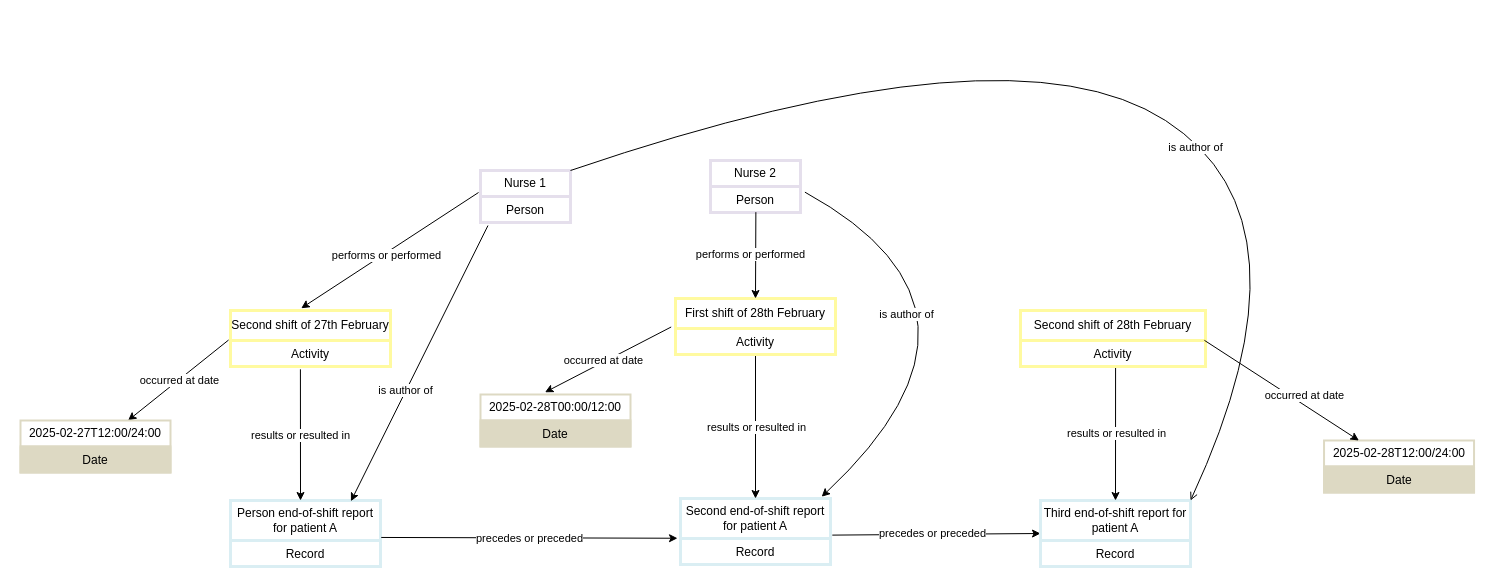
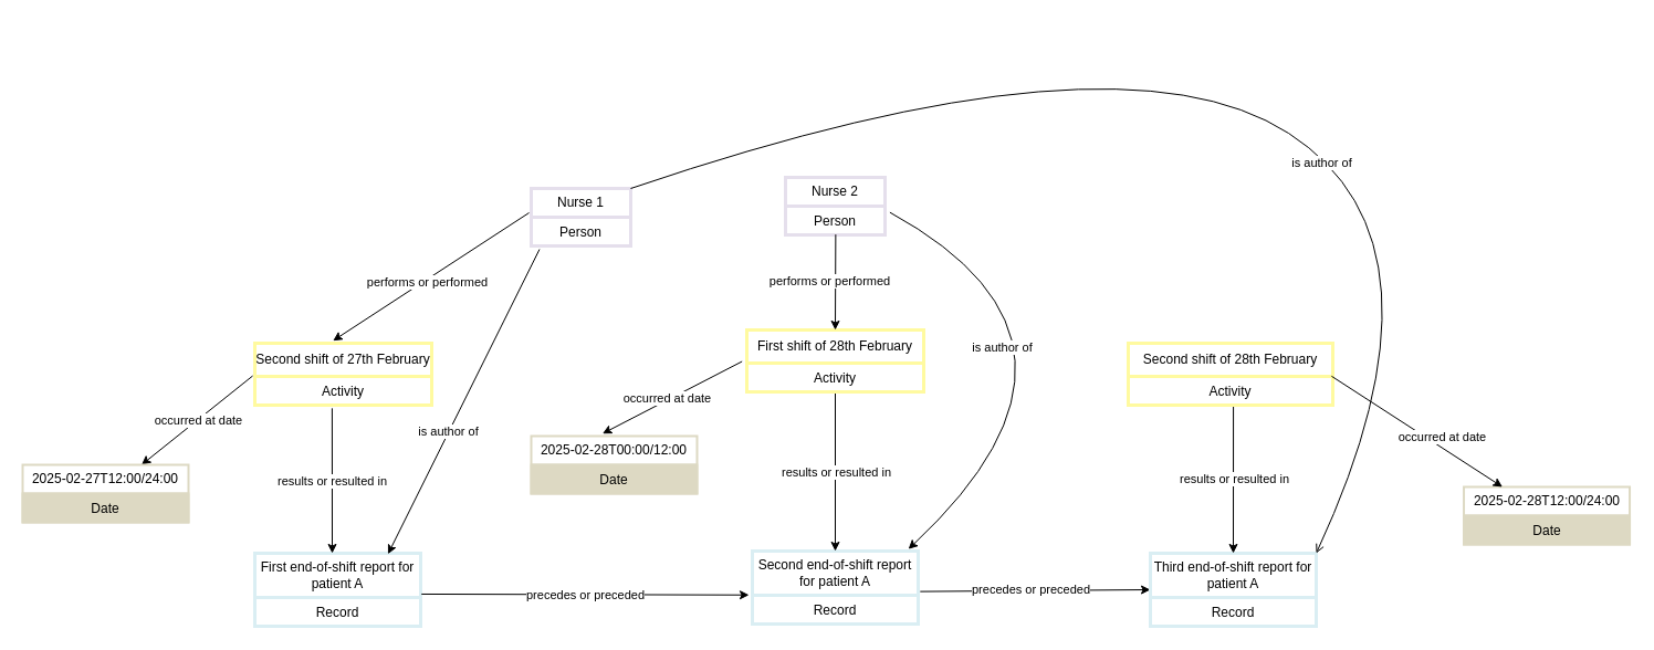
  <mxCell id="0" />
  <mxCell id="1" parent="0" />
- <mxCell id="2" value="Person end-of-shift report for patient A" style="swimlane;fontStyle=0;childLayout=stackLayout;horizontal=1;startSize=40;strokeColor=#DAEEF3;strokeWidth=3;fillColor=none;horizontalStack=0;resizeParent=1;resizeParentMax=0;resizeLast=0;collapsible=1;marginBottom=0;whiteSpace=wrap;html=1;labelPadding=0;" parent="1" vertex="1"><mxGeometry x="230" y="500" width="150" height="66" as="geometry" /></mxCell>
+ <mxCell id="2" value="First end-of-shift report for patient A" style="swimlane;fontStyle=0;childLayout=stackLayout;horizontal=1;startSize=40;strokeColor=#DAEEF3;strokeWidth=3;fillColor=none;horizontalStack=0;resizeParent=1;resizeParentMax=0;resizeLast=0;collapsible=1;marginBottom=0;whiteSpace=wrap;html=1;labelPadding=0;" parent="1" vertex="1"><mxGeometry x="230" y="500" width="150" height="66" as="geometry" /></mxCell>
  <mxCell id="3" value="Record" style="text;strokeColor=#DAEEF3;strokeWidth=3;fillColor=none;align=center;verticalAlign=top;spacingLeft=4;spacingRight=4;overflow=hidden;rotatable=0;points=[[0,0.5],[1,0.5]];portConstraint=eastwest;whiteSpace=wrap;html=1;" parent="2" vertex="1"><mxGeometry y="40" width="150" height="26" as="geometry" /></mxCell>
  <mxCell id="4" value="" style="endArrow=classic;html=1;rounded=0;entryX=-0.02;entryY=-0.01;entryDx=0;entryDy=0;entryPerimeter=0;exitX=1.005;exitY=0.56;exitDx=0;exitDy=0;exitPerimeter=0;" parent="1" source="2" target="9" edge="1"><mxGeometry relative="1" as="geometry"><mxPoint x="450" y="535.5" as="sourcePoint" /><mxPoint x="630" y="536" as="targetPoint" /></mxGeometry></mxCell>
  <mxCell id="5" value="precedes or preceded" style="edgeLabel;resizable=0;html=1;;align=center;verticalAlign=middle;" parent="4" connectable="0" vertex="1"><mxGeometry relative="1" as="geometry" /></mxCell>
  <mxCell id="6" value="" style="endArrow=classic;html=1;rounded=0;entryX=0;entryY=0.5;entryDx=0;entryDy=0;exitX=1.012;exitY=-0.13;exitDx=0;exitDy=0;exitPerimeter=0;entryPerimeter=0;" parent="1" source="9" target="10" edge="1"><mxGeometry relative="1" as="geometry"><mxPoint x="780" y="535.5" as="sourcePoint" /><mxPoint x="951.82" y="536.988" as="targetPoint" /></mxGeometry></mxCell>
  <mxCell id="7" value="precedes or preceded" style="edgeLabel;resizable=0;html=1;;align=center;verticalAlign=middle;" parent="6" connectable="0" vertex="1"><mxGeometry relative="1" as="geometry"><mxPoint x="-4" y="-1" as="offset" /></mxGeometry></mxCell>
  <mxCell id="8" value="Second end-of-shift report for patient A" style="swimlane;fontStyle=0;childLayout=stackLayout;horizontal=1;startSize=40;strokeColor=#DAEEF3;strokeWidth=3;fillColor=none;horizontalStack=0;resizeParent=1;resizeParentMax=0;resizeLast=0;collapsible=1;marginBottom=0;whiteSpace=wrap;html=1;labelPadding=0;" parent="1" vertex="1"><mxGeometry x="680" y="498" width="150" height="66" as="geometry" /></mxCell>
  <mxCell id="9" value="Record" style="text;strokeColor=#DAEEF3;strokeWidth=3;fillColor=none;align=center;verticalAlign=top;spacingLeft=4;spacingRight=4;overflow=hidden;rotatable=0;points=[[0,0.5],[1,0.5]];portConstraint=eastwest;whiteSpace=wrap;html=1;" parent="8" vertex="1"><mxGeometry y="40" width="150" height="26" as="geometry" /></mxCell>
  <mxCell id="10" value="Third end-of-shift report for patient A" style="swimlane;fontStyle=0;childLayout=stackLayout;horizontal=1;startSize=40;strokeColor=#DAEEF3;strokeWidth=3;fillColor=none;horizontalStack=0;resizeParent=1;resizeParentMax=0;resizeLast=0;collapsible=1;marginBottom=0;whiteSpace=wrap;html=1;labelPadding=0;" parent="1" vertex="1"><mxGeometry x="1040" y="500" width="150" height="66" as="geometry" /></mxCell>
  <mxCell id="11" value="Record" style="text;strokeColor=#DAEEF3;strokeWidth=3;fillColor=none;align=center;verticalAlign=top;spacingLeft=4;spacingRight=4;overflow=hidden;rotatable=0;points=[[0,0.5],[1,0.5]];portConstraint=eastwest;whiteSpace=wrap;html=1;" parent="10" vertex="1"><mxGeometry y="40" width="150" height="26" as="geometry" /></mxCell>
  <mxCell id="12" value="Second shift of 27th February" style="swimlane;fontStyle=0;childLayout=stackLayout;horizontal=1;startSize=30;strokeColor=#FFFAA0;strokeWidth=3;fillColor=none;horizontalStack=0;resizeParent=1;resizeParentMax=0;resizeLast=0;collapsible=1;marginBottom=0;whiteSpace=wrap;html=1;" parent="1" vertex="1"><mxGeometry x="230" y="310" width="160" height="56" as="geometry" /></mxCell>
  <mxCell id="13" value="Activity" style="text;strokeColor=#FFFAA0;strokeWidth=3;fillColor=none;align=center;verticalAlign=top;spacingLeft=4;spacingRight=4;overflow=hidden;rotatable=0;points=[[0,0.5],[1,0.5]];portConstraint=eastwest;whiteSpace=wrap;html=1;" parent="12" vertex="1"><mxGeometry y="30" width="160" height="26" as="geometry" /></mxCell>
  <mxCell id="14" value="" style="endArrow=classic;html=1;rounded=0;exitX=0.437;exitY=1.109;exitDx=0;exitDy=0;exitPerimeter=0;" parent="1" source="13" edge="1"><mxGeometry relative="1" as="geometry"><mxPoint x="550" y="430" as="sourcePoint" /><mxPoint x="300" y="500" as="targetPoint" /></mxGeometry></mxCell>
  <mxCell id="15" value="results or resulted in" style="edgeLabel;resizable=0;html=1;;align=center;verticalAlign=middle;" parent="14" connectable="0" vertex="1"><mxGeometry relative="1" as="geometry" /></mxCell>
  <mxCell id="16" value="" style="endArrow=classic;html=1;rounded=0;entryX=0.5;entryY=0;entryDx=0;entryDy=0;" parent="1" source="27" edge="1" target="8"><mxGeometry relative="1" as="geometry"><mxPoint x="700" y="408.004" as="sourcePoint" /><mxPoint x="750" y="498" as="targetPoint" /></mxGeometry></mxCell>
  <mxCell id="17" value="results or resulted in" style="edgeLabel;resizable=0;html=1;;align=center;verticalAlign=middle;" parent="16" connectable="0" vertex="1"><mxGeometry relative="1" as="geometry" /></mxCell>
  <mxCell id="18" value="" style="endArrow=classic;html=1;rounded=0;entryX=0.5;entryY=0;entryDx=0;entryDy=0;exitX=0.514;exitY=0.964;exitDx=0;exitDy=0;exitPerimeter=0;" parent="1" source="29" target="10" edge="1"><mxGeometry relative="1" as="geometry"><mxPoint x="1110" y="370" as="sourcePoint" /><mxPoint x="730" y="491" as="targetPoint" /></mxGeometry></mxCell>
  <mxCell id="19" value="results or resulted in" style="edgeLabel;resizable=0;html=1;;align=center;verticalAlign=middle;" parent="18" connectable="0" vertex="1"><mxGeometry relative="1" as="geometry" /></mxCell>
  <mxCell id="20" value="Nurse 1" style="swimlane;fontStyle=0;childLayout=stackLayout;horizontal=1;startSize=26;strokeColor=#E5DFEC;strokeWidth=3;fillColor=none;horizontalStack=0;resizeParent=1;resizeParentMax=0;resizeLast=0;collapsible=1;marginBottom=0;whiteSpace=wrap;html=1;" parent="1" vertex="1"><mxGeometry x="480" y="170" width="90" height="52" as="geometry" /></mxCell>
  <mxCell id="21" value="Person" style="text;strokeColor=#E5DFEC;strokeWidth=3;fillColor=none;align=center;verticalAlign=top;spacingLeft=4;spacingRight=4;overflow=hidden;rotatable=0;points=[[0,0.5],[1,0.5]];portConstraint=eastwest;whiteSpace=wrap;html=1;" parent="20" vertex="1"><mxGeometry y="26" width="90" height="26" as="geometry" /></mxCell>
  <mxCell id="22" value="" style="endArrow=classic;html=1;rounded=0;entryX=0.803;entryY=0.011;entryDx=0;entryDy=0;exitX=0.083;exitY=1.117;exitDx=0;exitDy=0;exitPerimeter=0;entryPerimeter=0;" parent="1" source="21" target="2" edge="1"><mxGeometry relative="1" as="geometry"><mxPoint x="550" y="280" as="sourcePoint" /><mxPoint x="380" y="570" as="targetPoint" /></mxGeometry></mxCell>
  <mxCell id="23" value="is author of" style="edgeLabel;resizable=0;html=1;;align=center;verticalAlign=middle;" parent="22" connectable="0" vertex="1"><mxGeometry relative="1" as="geometry"><mxPoint x="-14" y="27" as="offset" /></mxGeometry></mxCell>
  <mxCell id="24" value="" style="endArrow=open;html=1;rounded=0;curved=1;exitX=1;exitY=0;exitDx=0;exitDy=0;entryX=1;entryY=0;entryDx=0;entryDy=0;" parent="1" source="20" target="10" edge="1"><mxGeometry relative="1" as="geometry"><mxPoint x="660" y="130" as="sourcePoint" /><mxPoint x="1150" y="480" as="targetPoint" /><Array as="points"><mxPoint x="1010" y="20" /><mxPoint x="1320" y="220" /></Array></mxGeometry></mxCell>
  <mxCell id="25" value="is author of" style="edgeLabel;resizable=0;html=1;;align=center;verticalAlign=middle;" parent="24" connectable="0" vertex="1"><mxGeometry relative="1" as="geometry"><mxPoint x="95" y="69" as="offset" /></mxGeometry></mxCell>
  <mxCell id="26" value="First shift of 28th February" style="swimlane;fontStyle=0;childLayout=stackLayout;horizontal=1;startSize=30;strokeColor=#FFFAA0;strokeWidth=3;fillColor=none;horizontalStack=0;resizeParent=1;resizeParentMax=0;resizeLast=0;collapsible=1;marginBottom=0;whiteSpace=wrap;html=1;" parent="1" vertex="1"><mxGeometry x="675" y="298" width="160" height="56" as="geometry" /></mxCell>
  <mxCell id="27" value="Activity" style="text;strokeColor=#FFFAA0;strokeWidth=3;fillColor=none;align=center;verticalAlign=top;spacingLeft=4;spacingRight=4;overflow=hidden;rotatable=0;points=[[0,0.5],[1,0.5]];portConstraint=eastwest;whiteSpace=wrap;html=1;" parent="26" vertex="1"><mxGeometry y="30" width="160" height="26" as="geometry" /></mxCell>
  <mxCell id="28" value="Second shift of 28th February" style="swimlane;fontStyle=0;childLayout=stackLayout;horizontal=1;startSize=30;strokeColor=#FFFAA0;strokeWidth=3;fillColor=none;horizontalStack=0;resizeParent=1;resizeParentMax=0;resizeLast=0;collapsible=1;marginBottom=0;whiteSpace=wrap;html=1;" parent="1" vertex="1"><mxGeometry x="1020" y="310" width="185" height="56" as="geometry" /></mxCell>
  <mxCell id="29" value="Activity" style="text;strokeColor=#FFFAA0;strokeWidth=3;fillColor=none;align=center;verticalAlign=top;spacingLeft=4;spacingRight=4;overflow=hidden;rotatable=0;points=[[0,0.5],[1,0.5]];portConstraint=eastwest;whiteSpace=wrap;html=1;" parent="28" vertex="1"><mxGeometry y="30" width="185" height="26" as="geometry" /></mxCell>
  <mxCell id="30" value="" style="endArrow=classic;html=1;rounded=0;curved=0;exitX=-0.022;exitY=-0.154;exitDx=0;exitDy=0;exitPerimeter=0;entryX=0.442;entryY=-0.04;entryDx=0;entryDy=0;entryPerimeter=0;" parent="1" source="21" target="12" edge="1"><mxGeometry relative="1" as="geometry"><mxPoint x="460" y="230" as="sourcePoint" /><mxPoint x="510" y="-180" as="targetPoint" /><Array as="points" /></mxGeometry></mxCell>
  <mxCell id="31" value="performs or performed" style="edgeLabel;resizable=0;html=1;;align=center;verticalAlign=middle;" parent="30" connectable="0" vertex="1"><mxGeometry relative="1" as="geometry"><mxPoint x="-4" y="5" as="offset" /></mxGeometry></mxCell>
  <mxCell id="32" value="Nurse 2" style="swimlane;fontStyle=0;childLayout=stackLayout;horizontal=1;startSize=26;strokeColor=#E5DFEC;strokeWidth=3;fillColor=none;horizontalStack=0;resizeParent=1;resizeParentMax=0;resizeLast=0;collapsible=1;marginBottom=0;whiteSpace=wrap;html=1;" parent="1" vertex="1"><mxGeometry x="710" y="160" width="90" height="52" as="geometry" /></mxCell>
  <mxCell id="33" value="Person" style="text;strokeColor=#E5DFEC;strokeWidth=3;fillColor=none;align=center;verticalAlign=top;spacingLeft=4;spacingRight=4;overflow=hidden;rotatable=0;points=[[0,0.5],[1,0.5]];portConstraint=eastwest;whiteSpace=wrap;html=1;" parent="32" vertex="1"><mxGeometry y="26" width="90" height="26" as="geometry" /></mxCell>
  <mxCell id="34" value="" style="endArrow=classic;html=1;rounded=0;curved=0;entryX=0.5;entryY=0;entryDx=0;entryDy=0;exitX=0.504;exitY=0.987;exitDx=0;exitDy=0;exitPerimeter=0;" parent="1" edge="1" target="26" source="33"><mxGeometry relative="1" as="geometry"><mxPoint x="754.28" y="212.002" as="sourcePoint" /><mxPoint x="755.71" y="294.88" as="targetPoint" /><Array as="points" /></mxGeometry></mxCell>
  <mxCell id="35" value="performs or performed" style="edgeLabel;resizable=0;html=1;;align=center;verticalAlign=middle;" parent="34" connectable="0" vertex="1"><mxGeometry relative="1" as="geometry"><mxPoint x="-6" y="-1" as="offset" /></mxGeometry></mxCell>
  <mxCell id="36" value="" style="endArrow=classic;html=1;rounded=0;entryX=0.941;entryY=-0.027;entryDx=0;entryDy=0;exitX=1.049;exitY=0.217;exitDx=0;exitDy=0;exitPerimeter=0;entryPerimeter=0;curved=1;" parent="1" source="33" target="8" edge="1"><mxGeometry relative="1" as="geometry"><mxPoint x="884" y="270" as="sourcePoint" /><mxPoint x="750" y="548" as="targetPoint" /><Array as="points"><mxPoint x="1020" y="310" /></Array></mxGeometry></mxCell>
  <mxCell id="37" value="is author of" style="edgeLabel;resizable=0;html=1;;align=center;verticalAlign=middle;" parent="36" connectable="0" vertex="1"><mxGeometry relative="1" as="geometry"><mxPoint x="-105" y="-5" as="offset" /></mxGeometry></mxCell>
  <mxCell id="38" value="" style="endArrow=classic;html=1;rounded=0;exitX=-0.012;exitY=-0.018;exitDx=0;exitDy=0;exitPerimeter=0;" parent="1" source="13" target="40" edge="1"><mxGeometry relative="1" as="geometry"><mxPoint x="110" y="180" as="sourcePoint" /><mxPoint x="270" y="180" as="targetPoint" /></mxGeometry></mxCell>
  <mxCell id="39" value="occurred at date" style="edgeLabel;resizable=0;html=1;;align=center;verticalAlign=middle;" parent="38" connectable="0" vertex="1"><mxGeometry relative="1" as="geometry" /></mxCell>
  <mxCell id="40" value="2025-02-27T12:00/24:00" style="swimlane;fontStyle=0;childLayout=stackLayout;horizontal=1;startSize=26;strokeColor=#DDD9C3;strokeWidth=2;fillColor=none;horizontalStack=0;resizeParent=1;resizeParentMax=0;resizeLast=0;collapsible=1;marginBottom=0;whiteSpace=wrap;html=1;" parent="1" vertex="1"><mxGeometry x="20" y="420" width="150" height="52" as="geometry" /></mxCell>
  <mxCell id="41" value="Date" style="text;strokeColor=#DDD9C3;strokeWidth=2;fillColor=#DDD9C3;align=center;verticalAlign=top;spacingLeft=4;spacingRight=4;overflow=hidden;rotatable=0;points=[[0,0.5],[1,0.5]];portConstraint=eastwest;whiteSpace=wrap;html=1;" parent="40" vertex="1"><mxGeometry y="26" width="150" height="26" as="geometry" /></mxCell>
  <mxCell id="42" value="2025-02-28T00:00/12:00" style="swimlane;fontStyle=0;childLayout=stackLayout;horizontal=1;startSize=26;strokeColor=#DDD9C3;strokeWidth=2;fillColor=none;horizontalStack=0;resizeParent=1;resizeParentMax=0;resizeLast=0;collapsible=1;marginBottom=0;whiteSpace=wrap;html=1;" parent="1" vertex="1"><mxGeometry x="480" y="394" width="150" height="52" as="geometry" /></mxCell>
  <mxCell id="43" value="Date" style="text;strokeColor=#DDD9C3;strokeWidth=2;fillColor=#DDD9C3;align=center;verticalAlign=top;spacingLeft=4;spacingRight=4;overflow=hidden;rotatable=0;points=[[0,0.5],[1,0.5]];portConstraint=eastwest;whiteSpace=wrap;html=1;" parent="42" vertex="1"><mxGeometry y="26" width="150" height="26" as="geometry" /></mxCell>
  <mxCell id="44" value="" style="endArrow=classic;html=1;rounded=0;exitX=-0.027;exitY=-0.058;exitDx=0;exitDy=0;exitPerimeter=0;entryX=0.43;entryY=-0.043;entryDx=0;entryDy=0;entryPerimeter=0;" parent="1" source="27" target="42" edge="1"><mxGeometry relative="1" as="geometry"><mxPoint x="620" y="330" as="sourcePoint" /><mxPoint x="519" y="410" as="targetPoint" /></mxGeometry></mxCell>
  <mxCell id="45" value="occurred at date" style="edgeLabel;resizable=0;html=1;;align=center;verticalAlign=middle;" parent="44" connectable="0" vertex="1"><mxGeometry relative="1" as="geometry"><mxPoint x="-5" as="offset" /></mxGeometry></mxCell>
  <mxCell id="46" value="2025-02-28T12:00/24:00" style="swimlane;fontStyle=0;childLayout=stackLayout;horizontal=1;startSize=26;strokeColor=#DDD9C3;strokeWidth=2;fillColor=none;horizontalStack=0;resizeParent=1;resizeParentMax=0;resizeLast=0;collapsible=1;marginBottom=0;whiteSpace=wrap;html=1;" parent="1" vertex="1"><mxGeometry x="1323.55" y="440" width="150" height="52" as="geometry" /></mxCell>
  <mxCell id="47" value="Date" style="text;strokeColor=#DDD9C3;strokeWidth=2;fillColor=#DDD9C3;align=center;verticalAlign=top;spacingLeft=4;spacingRight=4;overflow=hidden;rotatable=0;points=[[0,0.5],[1,0.5]];portConstraint=eastwest;whiteSpace=wrap;html=1;" parent="46" vertex="1"><mxGeometry y="26" width="150" height="26" as="geometry" /></mxCell>
  <mxCell id="48" value="" style="endArrow=classic;html=1;rounded=0;exitX=0.994;exitY=-0.007;exitDx=0;exitDy=0;exitPerimeter=0;" parent="1" source="29" target="46" edge="1"><mxGeometry relative="1" as="geometry"><mxPoint x="1220" y="344" as="sourcePoint" /><mxPoint x="1332.59" y="380" as="targetPoint" /></mxGeometry></mxCell>
  <mxCell id="49" value="occurred at date" style="edgeLabel;resizable=0;html=1;;align=center;verticalAlign=middle;" parent="48" connectable="0" vertex="1"><mxGeometry relative="1" as="geometry"><mxPoint x="22" y="5" as="offset" /></mxGeometry></mxCell>
